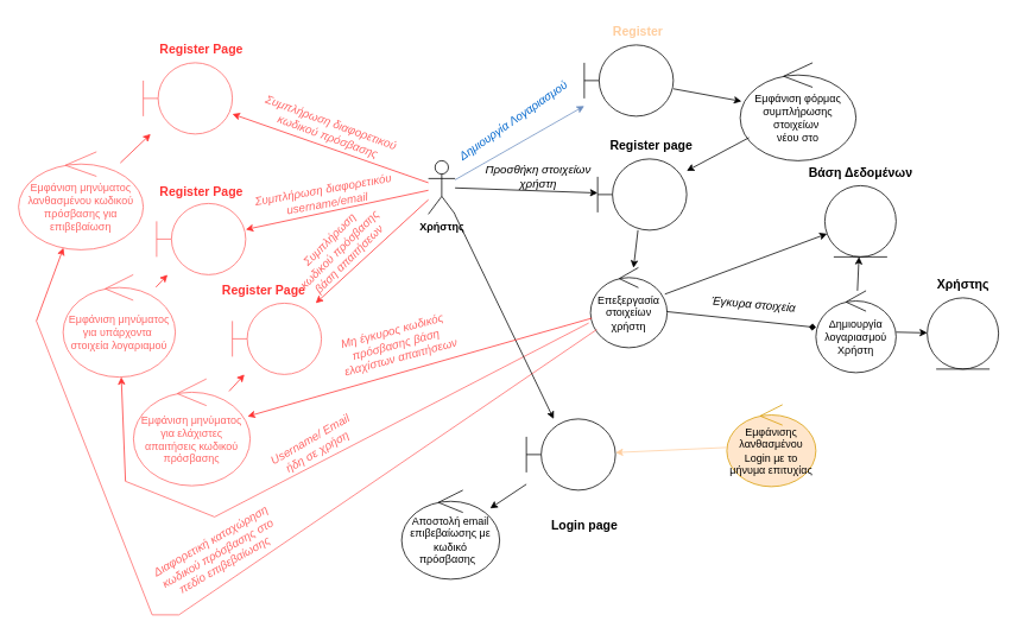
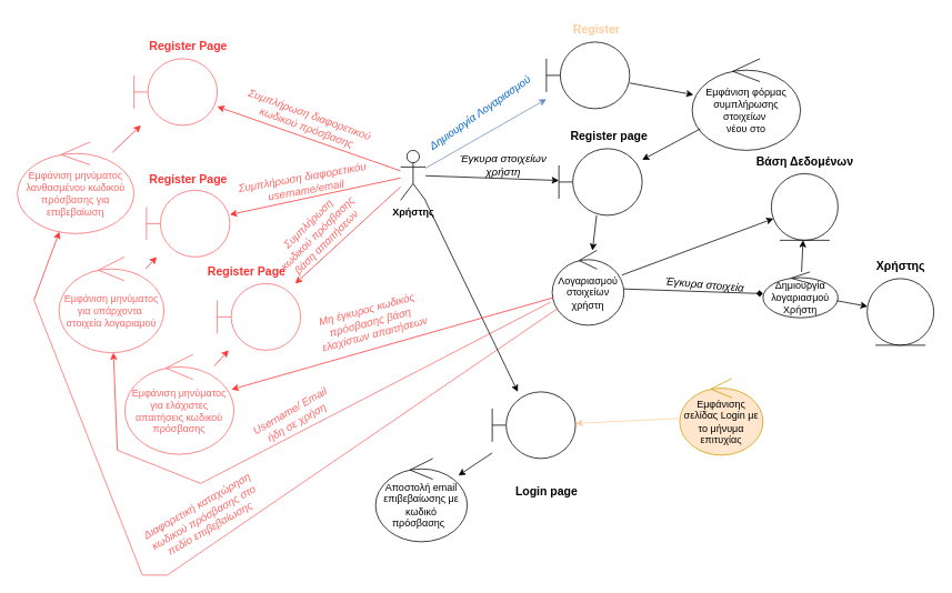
  <mxCell id="0" />
  <mxCell id="1" parent="0" />
  <mxCell id="2" value="&lt;b&gt;Χρήστης&lt;/b&gt;" style="shape=umlActor;verticalLabelPosition=bottom;verticalAlign=top;html=1;outlineConnect=0;" parent="1" vertex="1"><mxGeometry x="480" y="180" width="30" height="60" as="geometry" /></mxCell>
  <mxCell id="3" value="Δημιουργία Λογαριασμού" style="text;html=1;align=center;verticalAlign=middle;resizable=0;points=[];autosize=1;strokeColor=none;fillColor=none;rotation=-35;fontSize=13;fontStyle=2;fontColor=#0066CC;" parent="1" vertex="1"><mxGeometry x="490" y="120" width="170" height="30" as="geometry" /></mxCell>
  <mxCell id="4" value="Register" style="text;html=1;align=center;verticalAlign=middle;resizable=0;points=[];autosize=1;strokeColor=none;fillColor=none;fontSize=14;fontStyle=1;fontColor=#FFCE9F;" parent="1" vertex="1"><mxGeometry x="655" y="20" width="120" height="30" as="geometry" /></mxCell>
  <mxCell id="5" value="Εμφάνιση φόρμας συμπλήρωσης&lt;div&gt;στοιχείων&amp;nbsp;&lt;/div&gt;&lt;div&gt;νέου στο&lt;/div&gt;" style="ellipse;shape=umlControl;whiteSpace=wrap;html=1;fontStyle=0" parent="1" vertex="1"><mxGeometry x="830" y="70" width="130" height="110" as="geometry" /></mxCell>
  <mxCell id="6" value="" style="shape=umlBoundary;whiteSpace=wrap;html=1;" parent="1" vertex="1"><mxGeometry x="670" y="178" width="100" height="80" as="geometry" /></mxCell>
  <mxCell id="7" value="Register page" style="text;html=1;align=center;verticalAlign=middle;resizable=0;points=[];autosize=1;strokeColor=none;fillColor=none;fontSize=14;fontStyle=1" parent="1" vertex="1"><mxGeometry x="675" y="148" width="110" height="30" as="geometry" /></mxCell>
- <mxCell id="8" value="Επεξεργασία στοιχείων χρήστη" style="ellipse;shape=umlControl;whiteSpace=wrap;html=1;" parent="1" vertex="1"><mxGeometry x="662" y="300" width="86" height="90" as="geometry" /></mxCell>
+ <mxCell id="8" value="Λογαριασμού στοιχείων χρήστη" style="ellipse;shape=umlControl;whiteSpace=wrap;html=1;" parent="1" vertex="1"><mxGeometry x="662" y="300" width="86" height="90" as="geometry" /></mxCell>
  <mxCell id="9" value="" style="ellipse;shape=umlEntity;whiteSpace=wrap;html=1;" parent="1" vertex="1"><mxGeometry x="925" y="208" width="80" height="80" as="geometry" /></mxCell>
  <mxCell id="10" value="Βάση Δεδομένων" style="text;html=1;align=center;verticalAlign=middle;resizable=0;points=[];autosize=1;strokeColor=none;fillColor=none;fontSize=14;fontStyle=1" parent="1" vertex="1"><mxGeometry x="900" y="178" width="130" height="30" as="geometry" /></mxCell>
- <mxCell id="11" value="Δημιουργία λογαριασμού Χρήστη" style="ellipse;shape=umlControl;whiteSpace=wrap;html=1;" parent="1" vertex="1"><mxGeometry x="915" y="326" width="90" height="92" as="geometry" /></mxCell>
+ <mxCell id="11" value="Δημιουργία λογαριασμού Χρήστη" style="ellipse;shape=umlControl;whiteSpace=wrap;html=1;" parent="1" vertex="1"><mxGeometry x="915" y="326" width="90" height="55" as="geometry" /></mxCell>
  <mxCell id="12" value="" style="ellipse;shape=umlEntity;whiteSpace=wrap;html=1;" parent="1" vertex="1"><mxGeometry x="1040" y="334" width="80" height="80" as="geometry" /></mxCell>
  <mxCell id="13" value="Χρήστης" style="text;html=1;align=center;verticalAlign=middle;resizable=0;points=[];autosize=1;strokeColor=none;fillColor=none;fontSize=14;fontStyle=1" parent="1" vertex="1"><mxGeometry x="1040" y="304" width="80" height="30" as="geometry" /></mxCell>
  <mxCell id="14" value="Έγκυρα στοιχεία" style="text;html=1;align=center;verticalAlign=middle;resizable=0;points=[];autosize=1;strokeColor=none;fillColor=none;rotation=5;fontStyle=2;fontSize=13;" parent="1" vertex="1"><mxGeometry x="785" y="326" width="120" height="30" as="geometry" /></mxCell>
  <mxCell id="15" value="&lt;font color=&quot;#ff6666&quot;&gt;Μη έγκυρος κωδικός&amp;nbsp;&lt;/font&gt;&lt;div&gt;&lt;font color=&quot;#ff6666&quot;&gt;πρόσβασης βάση&amp;nbsp;&lt;/font&gt;&lt;div&gt;&lt;font color=&quot;#ff6666&quot;&gt;ελαχίστων απαιτήσεων&lt;/font&gt;&lt;/div&gt;&lt;/div&gt;" style="text;html=1;align=center;verticalAlign=middle;resizable=0;points=[];autosize=1;strokeColor=none;fillColor=none;rotation=-15;fontStyle=2;fontSize=13;" parent="1" vertex="1"><mxGeometry x="365" y="356" width="160" height="60" as="geometry" /></mxCell>
  <mxCell id="16" value="&lt;font style=&quot;color: rgb(255, 102, 102);&quot;&gt;Εμφάνιση μηνύματος για ελάχιστες&lt;/font&gt;&lt;div&gt;&lt;font style=&quot;color: rgb(255, 102, 102);&quot;&gt;απαιτήσεις&amp;nbsp;&lt;/font&gt;&lt;span style=&quot;color: light-dark(rgb(255, 102, 102), rgb(224, 93, 93)); background-color: transparent;&quot;&gt;κωδικού πρόσβασης&lt;/span&gt;&lt;/div&gt;" style="ellipse;shape=umlControl;whiteSpace=wrap;html=1;strokeColor=#FF6666;" parent="1" vertex="1"><mxGeometry x="149" y="425" width="131" height="120" as="geometry" /></mxCell>
  <mxCell id="17" value="" style="shape=umlBoundary;whiteSpace=wrap;html=1;strokeColor=#FF6666;" parent="1" vertex="1"><mxGeometry x="260" y="340" width="100" height="80" as="geometry" /></mxCell>
- <mxCell id="18" value="Προσθήκη στοιχείων&lt;div&gt;χρήστη&lt;/div&gt;" style="text;html=1;align=center;verticalAlign=middle;resizable=0;points=[];autosize=1;strokeColor=none;fillColor=none;fontSize=13;fontStyle=2" parent="1" vertex="1"><mxGeometry x="533" y="178" width="140" height="40" as="geometry" /></mxCell>
+ <mxCell id="18" value="Έγκυρα στοιχείων&lt;div&gt;χρήστη&lt;/div&gt;" style="text;html=1;align=center;verticalAlign=middle;resizable=0;points=[];autosize=1;strokeColor=none;fillColor=none;fontSize=13;fontStyle=2" parent="1" vertex="1"><mxGeometry x="533" y="178" width="140" height="40" as="geometry" /></mxCell>
  <mxCell id="19" value="&lt;font style=&quot;color: rgb(255, 102, 102);&quot;&gt;Συμπλήρωση&lt;/font&gt;&lt;div&gt;&lt;font style=&quot;color: rgb(255, 102, 102);&quot;&gt;&amp;nbsp;κωδικού πρόσβασης&amp;nbsp;&lt;/font&gt;&lt;/div&gt;&lt;div&gt;&lt;font style=&quot;color: rgb(255, 102, 102);&quot;&gt;βάση&amp;nbsp;&lt;/font&gt;&lt;span style=&quot;color: light-dark(rgb(255, 102, 102), rgb(224, 93, 93)); background-color: transparent;&quot;&gt;απαιτήσεων&lt;/span&gt;&lt;/div&gt;" style="text;html=1;align=center;verticalAlign=middle;resizable=0;points=[];autosize=1;strokeColor=none;fillColor=none;rotation=-45;fontStyle=2;fontSize=13;" parent="1" vertex="1"><mxGeometry x="305" y="250" width="150" height="60" as="geometry" /></mxCell>
  <mxCell id="20" value="&lt;font style=&quot;color: rgb(255, 102, 102);&quot;&gt;Username/ Email&lt;/font&gt;&lt;div&gt;&lt;font style=&quot;color: rgb(255, 102, 102);&quot;&gt;ήδη σε χρήση&lt;/font&gt;&lt;/div&gt;" style="text;html=1;align=center;verticalAlign=middle;resizable=0;points=[];autosize=1;strokeColor=none;fillColor=none;rotation=-30;fontSize=13;fontStyle=2" parent="1" vertex="1"><mxGeometry x="291" y="480" width="120" height="40" as="geometry" /></mxCell>
  <mxCell id="21" value="&lt;font style=&quot;color: rgb(255, 102, 102);&quot;&gt;Εμφάνιση μηνύματος για υπάρχοντα&amp;nbsp; στοιχεία λογαριαμού&lt;/font&gt;" style="ellipse;shape=umlControl;whiteSpace=wrap;html=1;strokeColor=#FF6666;" parent="1" vertex="1"><mxGeometry x="70" y="308" width="126" height="115" as="geometry" /></mxCell>
  <mxCell id="22" value="" style="shape=umlBoundary;whiteSpace=wrap;html=1;strokeColor=#FF6666;" parent="1" vertex="1"><mxGeometry x="175" y="228" width="100" height="80" as="geometry" /></mxCell>
  <mxCell id="23" value="&lt;font style=&quot;color: rgb(255, 102, 102);&quot;&gt;Συμπλήρωση διαφορετικόυ&amp;nbsp;&lt;/font&gt;&lt;div&gt;&lt;font style=&quot;color: rgb(255, 102, 102);&quot;&gt;username/email&lt;/font&gt;&lt;/div&gt;" style="text;html=1;align=center;verticalAlign=middle;resizable=0;points=[];autosize=1;strokeColor=none;fillColor=none;rotation=-10;fontStyle=2;fontSize=13;" parent="1" vertex="1"><mxGeometry x="275" y="200" width="180" height="40" as="geometry" /></mxCell>
  <mxCell id="24" value="&lt;font style=&quot;color: rgb(255, 102, 102);&quot;&gt;Εμφάνιση μηνύματος λανθασμένου κωδικού πρόσβασης για επιβεβαίωση&lt;/font&gt;" style="ellipse;shape=umlControl;whiteSpace=wrap;html=1;strokeColor=#FF6666;" parent="1" vertex="1"><mxGeometry x="20" y="170" width="140" height="110" as="geometry" /></mxCell>
  <mxCell id="25" value="&lt;font style=&quot;color: rgb(255, 102, 102);&quot;&gt;Διαφορετική καταχώρηση&amp;nbsp;&lt;/font&gt;&lt;div&gt;&lt;font style=&quot;color: rgb(255, 102, 102);&quot;&gt;κωδικού&amp;nbsp;&lt;/font&gt;&lt;span style=&quot;color: light-dark(rgb(255, 102, 102), rgb(224, 93, 93)); background-color: transparent;&quot;&gt;πρόσβασης στο&amp;nbsp;&lt;/span&gt;&lt;div&gt;&lt;font style=&quot;color: rgb(255, 102, 102);&quot;&gt;πεδίο επιβεβαίωσης&amp;nbsp;&lt;/font&gt;&lt;/div&gt;&lt;/div&gt;" style="text;html=1;align=center;verticalAlign=middle;resizable=0;points=[];autosize=1;strokeColor=none;fillColor=none;rotation=-30;fontStyle=2;fontSize=13;" parent="1" vertex="1"><mxGeometry x="160" y="590" width="170" height="60" as="geometry" /></mxCell>
  <mxCell id="26" value="" style="shape=umlBoundary;whiteSpace=wrap;html=1;strokeColor=#FF6666;" parent="1" vertex="1"><mxGeometry x="160" y="70" width="100" height="80" as="geometry" /></mxCell>
  <mxCell id="27" value="&lt;font style=&quot;color: rgb(255, 102, 102);&quot;&gt;Συμπλήρωση διαφορετικού&amp;nbsp;&lt;/font&gt;&lt;div&gt;&lt;font style=&quot;color: rgb(255, 102, 102);&quot;&gt;κωδικού πρόσβασης&lt;/font&gt;&lt;/div&gt;" style="text;html=1;align=center;verticalAlign=middle;resizable=0;points=[];autosize=1;strokeColor=none;fillColor=none;rotation=20;fontStyle=2;fontSize=13;" parent="1" vertex="1"><mxGeometry x="280" y="125" width="180" height="40" as="geometry" /></mxCell>
- <mxCell id="28" value="Εμφάνισης λανθασμένου Login με το μήνυμα επιτυχίας" style="ellipse;shape=umlControl;whiteSpace=wrap;html=1;strokeColor=#d79b00;fillColor=#ffe6cc;" parent="1" vertex="1"><mxGeometry x="815" y="454" width="100" height="92" as="geometry" /></mxCell>
+ <mxCell id="28" value="Εμφάνισης σελίδας Login με το μήνυμα επιτυχίας" style="ellipse;shape=umlControl;whiteSpace=wrap;html=1;strokeColor=#d79b00;fillColor=#ffe6cc;" parent="1" vertex="1"><mxGeometry x="815" y="454" width="100" height="92" as="geometry" /></mxCell>
  <mxCell id="29" value="Register Page" style="text;html=1;align=center;verticalAlign=middle;resizable=0;points=[];autosize=1;strokeColor=none;fillColor=none;fontColor=#FF3333;fontSize=14;fontStyle=1" parent="1" vertex="1"><mxGeometry x="240" y="310" width="110" height="30" as="geometry" /></mxCell>
  <mxCell id="30" value="Register Page" style="text;html=1;align=center;verticalAlign=middle;resizable=0;points=[];autosize=1;strokeColor=none;fillColor=none;fontColor=#FF3333;fontSize=14;fontStyle=1" parent="1" vertex="1"><mxGeometry x="170" y="200" width="110" height="30" as="geometry" /></mxCell>
  <mxCell id="31" value="Register Page" style="text;html=1;align=center;verticalAlign=middle;resizable=0;points=[];autosize=1;strokeColor=none;fillColor=none;fontColor=#FF3333;fontSize=14;fontStyle=1" parent="1" vertex="1"><mxGeometry x="170" y="40" width="110" height="30" as="geometry" /></mxCell>
  <mxCell id="32" value="" style="shape=umlBoundary;whiteSpace=wrap;html=1;" parent="1" vertex="1"><mxGeometry x="590" y="470" width="100" height="80" as="geometry" /></mxCell>
  <mxCell id="33" value="Login page" style="text;html=1;align=center;verticalAlign=middle;resizable=0;points=[];autosize=1;strokeColor=none;fillColor=none;fontSize=14;fontStyle=1" parent="1" vertex="1"><mxGeometry x="610" y="575" width="90" height="30" as="geometry" /></mxCell>
  <mxCell id="34" value="" style="endArrow=none;html=1;rounded=0;strokeColor=#FF6666;" parent="1" edge="1"><mxGeometry width="50" height="50" relative="1" as="geometry"><mxPoint x="659.995" y="362.282" as="sourcePoint" /><mxPoint x="240" y="580" as="targetPoint" /></mxGeometry></mxCell>
  <mxCell id="35" value="" style="endArrow=none;html=1;rounded=0;strokeColor=#FF6666;" parent="1" edge="1"><mxGeometry width="50" height="50" relative="1" as="geometry"><mxPoint x="240" y="580" as="sourcePoint" /><mxPoint x="140" y="540" as="targetPoint" /></mxGeometry></mxCell>
  <mxCell id="36" value="" style="endArrow=none;html=1;rounded=0;strokeColor=#FF6666;" parent="1" source="8" edge="1"><mxGeometry width="50" height="50" relative="1" as="geometry"><mxPoint x="676.785" y="390" as="sourcePoint" /><mxPoint x="170" y="690" as="targetPoint" /><Array as="points"><mxPoint x="200" y="690" /></Array></mxGeometry></mxCell>
  <mxCell id="37" value="" style="endArrow=none;html=1;rounded=0;strokeColor=#FF6666;" parent="1" edge="1"><mxGeometry width="50" height="50" relative="1" as="geometry"><mxPoint x="170" y="690" as="sourcePoint" /><mxPoint x="40" y="360" as="targetPoint" /></mxGeometry></mxCell>
  <mxCell id="38" value="Αποστολή email επιβεβαίωσης με κωδικό πρόσβασης&amp;nbsp;&amp;nbsp;" style="ellipse;shape=umlControl;whiteSpace=wrap;html=1;" parent="1" vertex="1"><mxGeometry x="450" y="550" width="110" height="100" as="geometry" /></mxCell>
  <mxCell id="39" value="" style="shape=umlBoundary;whiteSpace=wrap;html=1;" parent="1" vertex="1"><mxGeometry x="655" y="50" width="100" height="80" as="geometry" /></mxCell>
  <mxCell id="40" value="" style="endArrow=classic;html=1;rounded=0;fillColor=#dae8fc;strokeColor=#6c8ebf;" parent="1" source="2" target="39" edge="1"><mxGeometry width="50" height="50" relative="1" as="geometry"><mxPoint x="560" y="370" as="sourcePoint" /><mxPoint x="610" y="320" as="targetPoint" /></mxGeometry></mxCell>
  <mxCell id="41" value="" style="endArrow=classic;html=1;rounded=0;" parent="1" source="39" target="5" edge="1"><mxGeometry width="50" height="50" relative="1" as="geometry"><mxPoint x="560" y="370" as="sourcePoint" /><mxPoint x="610" y="320" as="targetPoint" /></mxGeometry></mxCell>
  <mxCell id="42" value="" style="endArrow=classic;html=1;rounded=0;" parent="1" source="5" target="6" edge="1"><mxGeometry width="50" height="50" relative="1" as="geometry"><mxPoint x="990" y="500" as="sourcePoint" /><mxPoint x="1066" y="514" as="targetPoint" /></mxGeometry></mxCell>
  <mxCell id="43" value="" style="endArrow=classic;html=1;rounded=0;" parent="1" source="2" target="6" edge="1"><mxGeometry width="50" height="50" relative="1" as="geometry"><mxPoint x="1090" y="569" as="sourcePoint" /><mxPoint x="1166" y="583" as="targetPoint" /></mxGeometry></mxCell>
  <mxCell id="44" value="" style="endArrow=classic;html=1;rounded=0;" parent="1" source="6" target="8" edge="1"><mxGeometry width="50" height="50" relative="1" as="geometry"><mxPoint x="970" y="600" as="sourcePoint" /><mxPoint x="1046" y="614" as="targetPoint" /></mxGeometry></mxCell>
  <mxCell id="45" value="" style="endArrow=classic;html=1;rounded=0;" parent="1" source="8" target="9" edge="1"><mxGeometry width="50" height="50" relative="1" as="geometry"><mxPoint x="560" y="370" as="sourcePoint" /><mxPoint x="610" y="320" as="targetPoint" /></mxGeometry></mxCell>
  <mxCell id="46" value="" style="endArrow=diamond;html=1;rounded=0;" parent="1" source="8" target="11" edge="1"><mxGeometry width="50" height="50" relative="1" as="geometry"><mxPoint x="1040" y="595" as="sourcePoint" /><mxPoint x="1090" y="545" as="targetPoint" /></mxGeometry></mxCell>
  <mxCell id="47" value="" style="endArrow=classic;html=1;rounded=0;" parent="1" source="11" target="9" edge="1"><mxGeometry width="50" height="50" relative="1" as="geometry"><mxPoint x="560" y="370" as="sourcePoint" /><mxPoint x="610" y="320" as="targetPoint" /></mxGeometry></mxCell>
  <mxCell id="48" value="" style="endArrow=classic;html=1;rounded=0;" parent="1" source="11" target="12" edge="1"><mxGeometry width="50" height="50" relative="1" as="geometry"><mxPoint x="560" y="370" as="sourcePoint" /><mxPoint x="610" y="320" as="targetPoint" /></mxGeometry></mxCell>
  <mxCell id="49" value="" style="endArrow=classic;html=1;rounded=0;" parent="1" source="2" target="32" edge="1"><mxGeometry width="50" height="50" relative="1" as="geometry"><mxPoint x="560" y="370" as="sourcePoint" /><mxPoint x="610" y="320" as="targetPoint" /></mxGeometry></mxCell>
  <mxCell id="50" value="" style="endArrow=classic;html=1;rounded=0;" parent="1" source="32" target="38" edge="1"><mxGeometry width="50" height="50" relative="1" as="geometry"><mxPoint x="560" y="370" as="sourcePoint" /><mxPoint x="610" y="320" as="targetPoint" /></mxGeometry></mxCell>
  <mxCell id="51" value="" style="endArrow=classic;html=1;rounded=0;strokeColor=#FFCE9F;" parent="1" source="28" target="32" edge="1"><mxGeometry width="50" height="50" relative="1" as="geometry"><mxPoint x="560" y="370" as="sourcePoint" /><mxPoint x="610" y="320" as="targetPoint" /></mxGeometry></mxCell>
  <mxCell id="52" value="" style="endArrow=classic;html=1;rounded=0;fontColor=light-dark(#FF3333,#ED0202);strokeColor=light-dark(#FF3333,#ED0202);" parent="1" source="8" target="16" edge="1"><mxGeometry width="50" height="50" relative="1" as="geometry"><mxPoint x="560" y="370" as="sourcePoint" /><mxPoint x="610" y="320" as="targetPoint" /></mxGeometry></mxCell>
  <mxCell id="53" value="" style="endArrow=classic;html=1;rounded=0;strokeColor=light-dark(#FF3333,#ED0202);" parent="1" target="21" edge="1"><mxGeometry width="50" height="50" relative="1" as="geometry"><mxPoint x="140" y="540" as="sourcePoint" /><mxPoint x="610" y="320" as="targetPoint" /></mxGeometry></mxCell>
  <mxCell id="54" value="" style="endArrow=classic;html=1;rounded=0;strokeColor=light-dark(#FF3333,#ED0202);" parent="1" source="21" target="22" edge="1"><mxGeometry width="50" height="50" relative="1" as="geometry"><mxPoint x="560" y="370" as="sourcePoint" /><mxPoint x="610" y="320" as="targetPoint" /></mxGeometry></mxCell>
  <mxCell id="55" value="" style="endArrow=classic;html=1;rounded=0;strokeColor=light-dark(#FF3333,#ED0202);" parent="1" target="24" edge="1"><mxGeometry width="50" height="50" relative="1" as="geometry"><mxPoint x="40" y="360" as="sourcePoint" /><mxPoint x="610" y="320" as="targetPoint" /></mxGeometry></mxCell>
  <mxCell id="56" value="" style="endArrow=classic;html=1;rounded=0;strokeColor=light-dark(#FF3333,#ED0202);" parent="1" source="24" target="26" edge="1"><mxGeometry width="50" height="50" relative="1" as="geometry"><mxPoint x="560" y="370" as="sourcePoint" /><mxPoint x="610" y="320" as="targetPoint" /></mxGeometry></mxCell>
  <mxCell id="57" value="" style="endArrow=classic;html=1;rounded=0;strokeColor=light-dark(#FF3333,#ED0202);" parent="1" source="2" target="26" edge="1"><mxGeometry width="50" height="50" relative="1" as="geometry"><mxPoint x="560" y="370" as="sourcePoint" /><mxPoint x="610" y="320" as="targetPoint" /></mxGeometry></mxCell>
  <mxCell id="58" value="" style="endArrow=classic;html=1;rounded=0;strokeColor=light-dark(#FF3333,#ED0202);" parent="1" source="2" target="22" edge="1"><mxGeometry width="50" height="50" relative="1" as="geometry"><mxPoint x="560" y="370" as="sourcePoint" /><mxPoint x="610" y="320" as="targetPoint" /></mxGeometry></mxCell>
  <mxCell id="59" value="" style="endArrow=classic;html=1;rounded=0;strokeColor=light-dark(#FF3333,#ED0202);" parent="1" source="2" target="17" edge="1"><mxGeometry width="50" height="50" relative="1" as="geometry"><mxPoint x="560" y="370" as="sourcePoint" /><mxPoint x="610" y="320" as="targetPoint" /></mxGeometry></mxCell>
  <mxCell id="60" value="" style="endArrow=classic;html=1;rounded=0;strokeColor=light-dark(#FF3333,#ED0202);" parent="1" source="16" target="17" edge="1"><mxGeometry width="50" height="50" relative="1" as="geometry"><mxPoint x="560" y="370" as="sourcePoint" /><mxPoint x="610" y="320" as="targetPoint" /></mxGeometry></mxCell>
